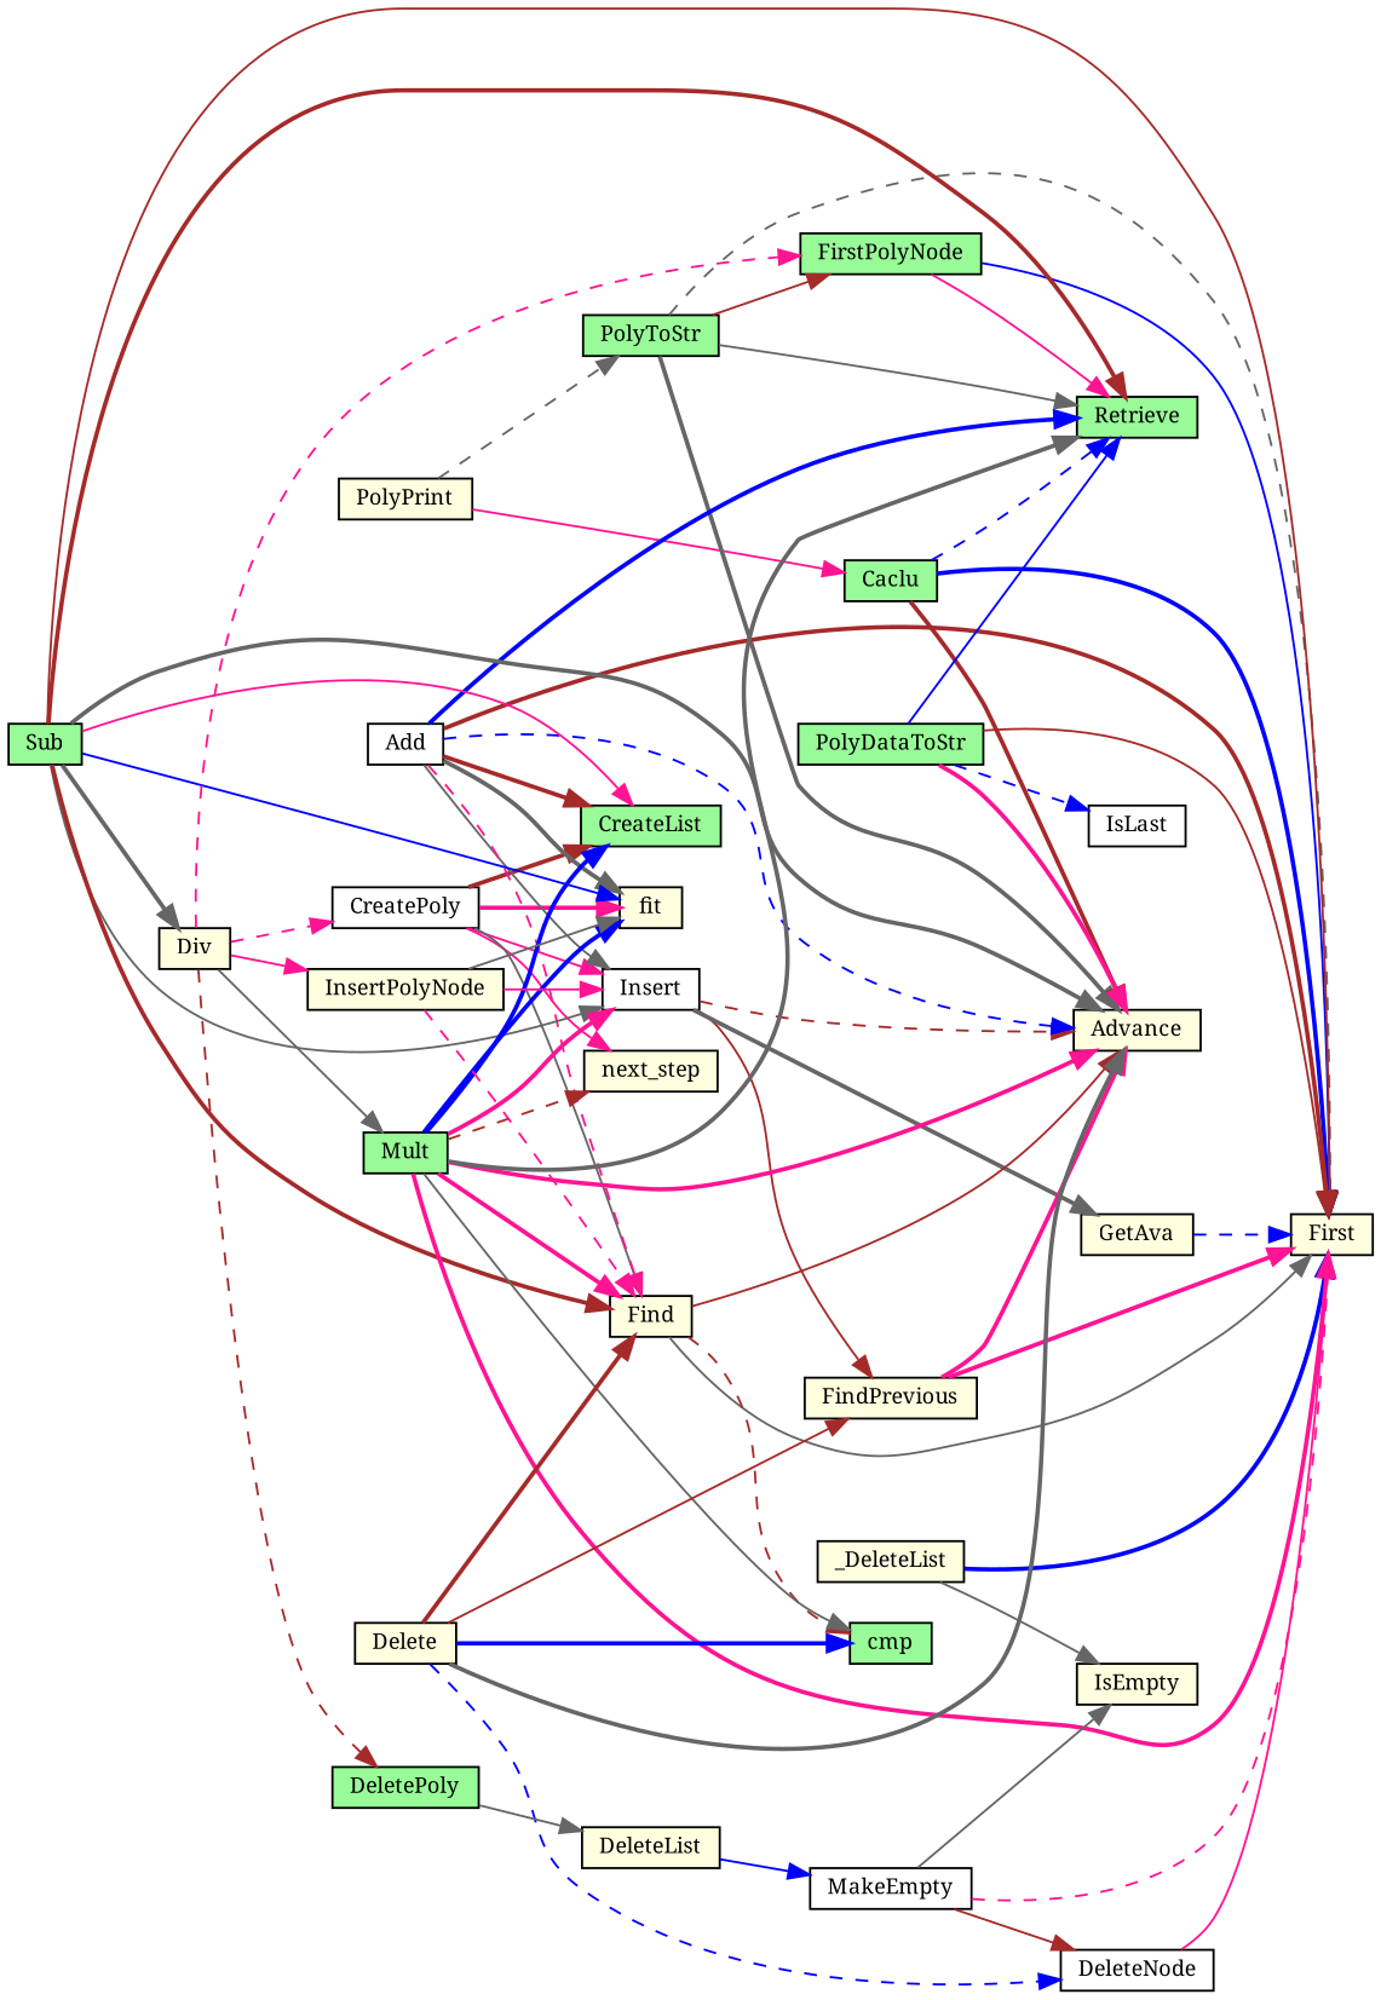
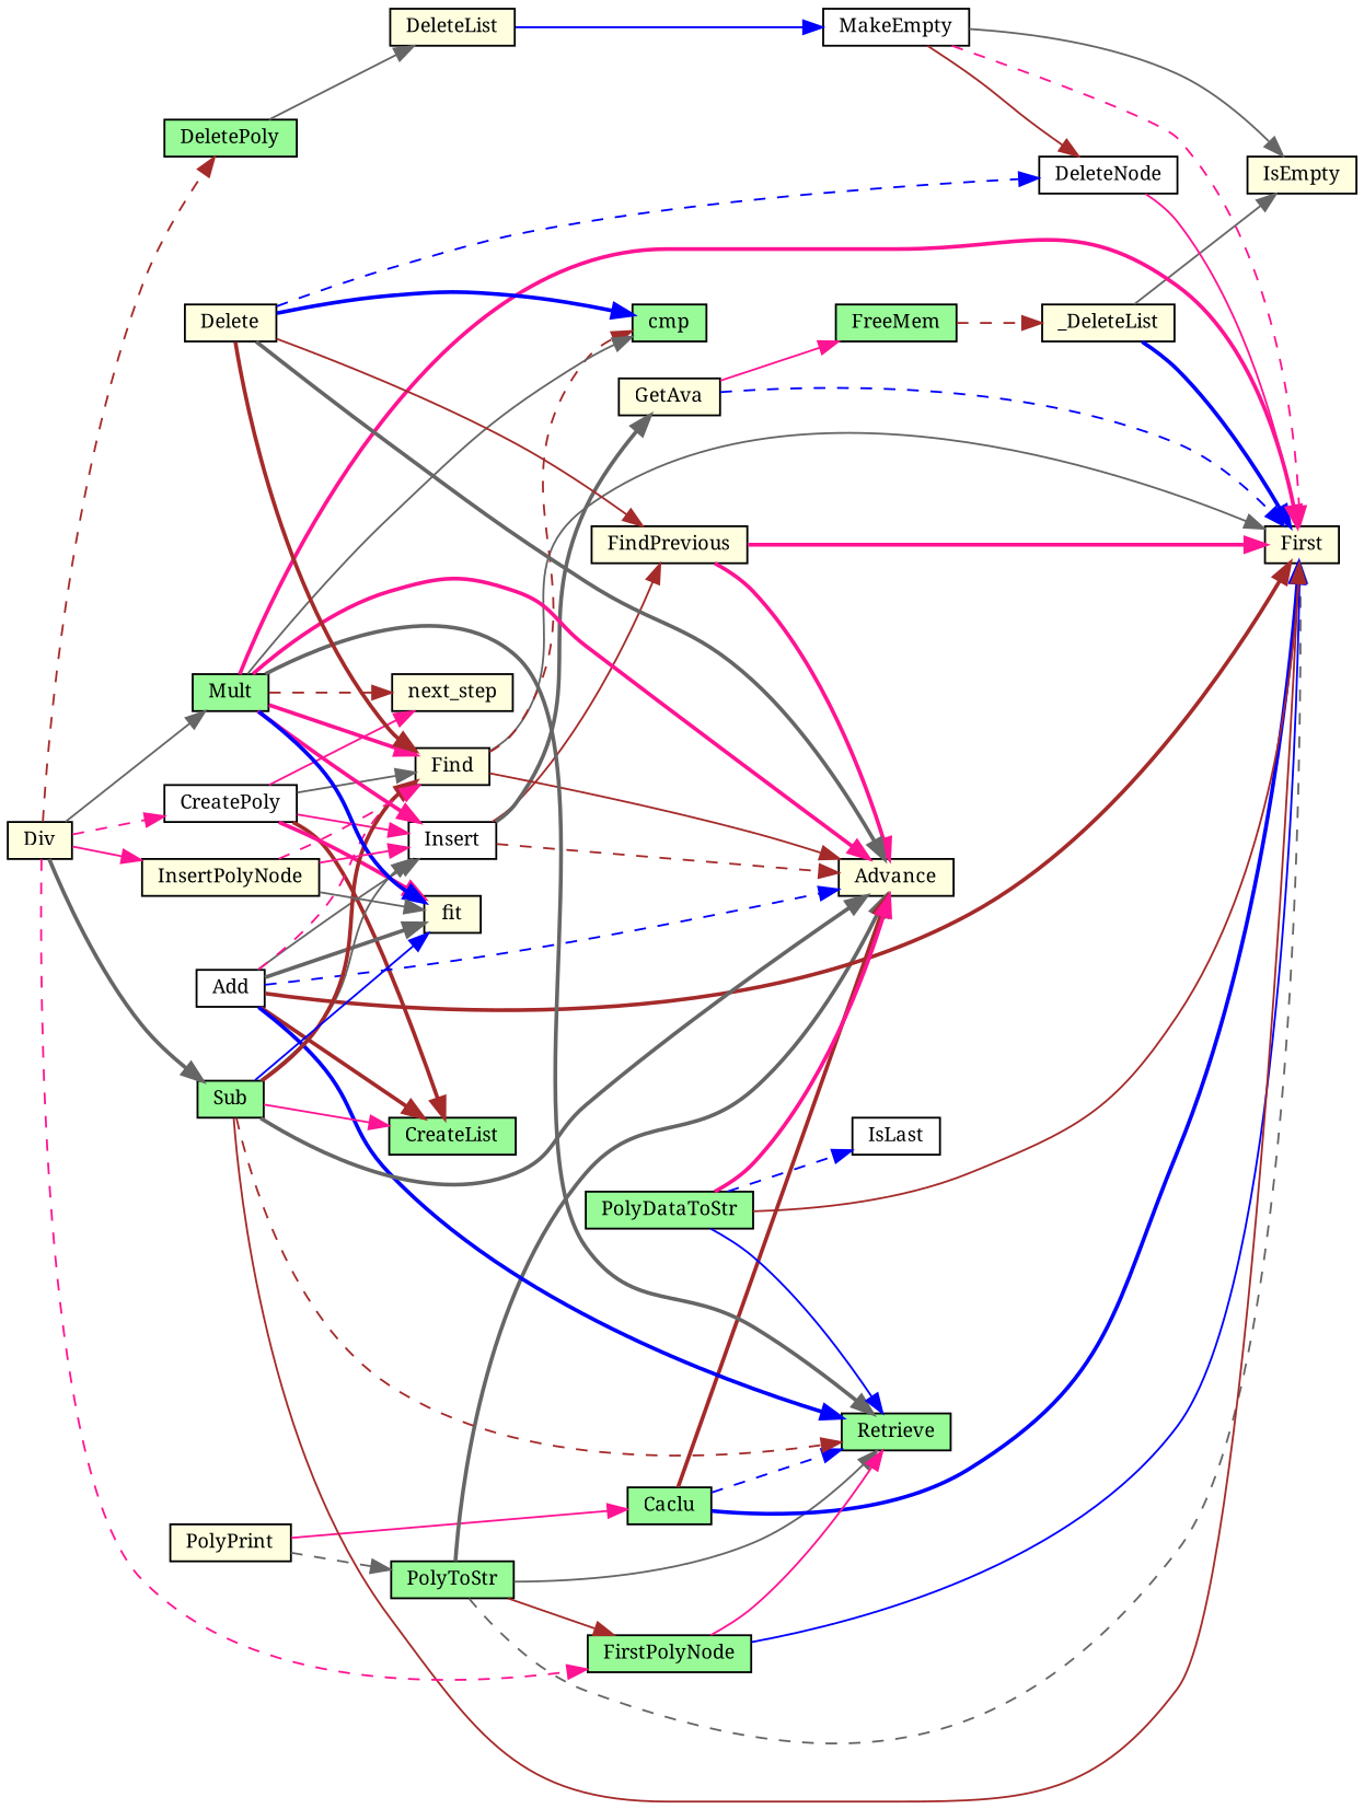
  digraph {
    fontname="Noto Serif"
    rankdir=LR
    node [color=black fillcolor=lightyellow fontname="Noto Serif" fontsize=10 shape=record style=filled]
    edge [color=deeppink fontname="Noto Serif" fontsize=10 labelfontname=Helvetica labelfontsize=10 style=solid]
    n1 [fillcolor=white height=0.2 label=CreatePoly width=0.4]
    n2 [fillcolor=palegreen height=0.2 label=CreateList width=0.4]
    n3 [height=0.2 label=next_step width=0.4]
    n4 [fillcolor=white height=0.2 label=Insert width=0.4]
    n5 [height=0.2 label=Find width=0.4]
    n6 [height=0.2 label=fit width=0.4]
    n7 [height=0.2 label=FindPrevious width=0.4]
    n8 [height=0.2 label=Advance width=0.4]
    n9 [height=0.2 label=GetAva width=0.4]
    n10 [height=0.2 label=First width=0.4]
    n11 [fillcolor=palegreen height=0.2 label=cmp width=0.4]
+   n12 [fillcolor=palegreen height=0.2 label=FreeMem width=0.4]
    n13 [height=0.2 label=_DeleteList width=0.4]
    n14 [height=0.2 label=IsEmpty width=0.4]
    n15 [height=0.2 label=PolyPrint width=0.4]
    n16 [fillcolor=palegreen height=0.2 label=PolyToStr width=0.4]
    n17 [fillcolor=palegreen height=0.2 label=Caclu width=0.4]
    n18 [fillcolor=palegreen height=0.2 label=FirstPolyNode width=0.4]
    n19 [fillcolor=palegreen height=0.2 label=Retrieve width=0.4]
    n20 [fillcolor=white height=0.2 label=Add width=0.4]
    n21 [fillcolor=palegreen height=0.2 label=Sub width=0.4]
    n22 [fillcolor=palegreen height=0.2 label=Mult width=0.4]
    n23 [height=0.2 label=Delete width=0.4]
    n24 [fillcolor=white height=0.2 label=DeleteNode width=0.4]
    n25 [height=0.2 label=Div width=0.4]
    n26 [height=0.2 label=InsertPolyNode width=0.4]
    n27 [fillcolor=palegreen height=0.2 label=DeletePoly width=0.4]
    n28 [height=0.2 label=DeleteList width=0.4]
    n29 [fillcolor=white height=0.2 label=MakeEmpty width=0.4]
    n30 [fillcolor=palegreen height=0.2 label=PolyDataToStr width=0.4]
    n31 [fillcolor=white height=0.2 label=IsLast width=0.4]
    n1 -> n2 [color=brown style=bold]
    n1 -> n3
    n1 -> n4
    n1 -> n5 [color=gray40]
    n1 -> n6 [style=bold]
    n4 -> n7 [color=brown]
    n4 -> n8 [color=brown style=dashed]
    n4 -> n9 [color=gray40 style=bold]
    n5 -> n8 [color=brown]
    n5 -> n10 [color=gray40]
    n5 -> n11 [color=brown style=dashed]
    n7 -> n8 [style=bold]
    n7 -> n10 [style=bold]
    n9 -> n10 [color=blue style=dashed]
+   n9 -> n12
+   n12 -> n13 [color=brown style=dashed]
    n13 -> n10 [color=blue style=bold]
    n13 -> n14 [color=gray40]
    n15 -> n16 [color=gray40 style=dashed]
    n15 -> n17
    n16 -> n8 [color=gray40 style=bold]
    n16 -> n10 [color=gray40 style=dashed]
    n16 -> n18 [color=brown]
    n16 -> n19 [color=gray40]
    n17 -> n8 [color=brown style=bold]
    n17 -> n10 [color=blue style=bold]
    n17 -> n19 [color=blue style=dashed]
    n18 -> n10 [color=blue]
    n18 -> n19
    n20 -> n2 [color=brown style=bold]
    n20 -> n4 [color=gray40]
    n20 -> n5 [style=dashed]
    n20 -> n6 [color=gray40 style=bold]
    n20 -> n8 [color=blue style=dashed]
    n20 -> n10 [color=brown style=bold]
    n20 -> n19 [color=blue style=bold]
    n21 -> n2
    n21 -> n4 [color=gray40]
    n21 -> n5 [color=brown style=bold]
    n21 -> n6 [color=blue]
    n21 -> n8 [color=gray40 style=bold]
    n21 -> n10 [color=brown]
-   n21 -> n19 [color=brown style=bold]
-   n22 -> n2 [color=blue style=bold]
+   n21 -> n19 [color=brown style=dashed]
    n22 -> n3 [color=brown style=dashed]
    n22 -> n4 [style=bold]
    n22 -> n5 [style=bold]
    n22 -> n6 [color=blue style=bold]
    n22 -> n8 [style=bold]
    n22 -> n10 [style=bold]
    n22 -> n11 [color=gray40]
    n22 -> n19 [color=gray40 style=bold]
    n23 -> n5 [color=brown style=bold]
    n23 -> n7 [color=brown]
    n23 -> n8 [color=gray40 style=bold]
    n23 -> n11 [color=blue style=bold]
    n23 -> n24 [color=blue style=dashed]
    n24 -> n10
    n25 -> n1 [style=dashed]
    n25 -> n18 [style=dashed]
-   n21 -> n25 [color=gray40 style=bold]
+   n25 -> n21 [color=gray40 style=bold]
    n25 -> n22 [color=gray40]
    n25 -> n26
    n25 -> n27 [color=brown style=dashed]
    n26 -> n4
    n26 -> n5 [style=dashed]
    n26 -> n6 [color=gray40]
    n27 -> n28 [color=gray40]
    n28 -> n29 [color=blue]
    n29 -> n10 [style=dashed]
    n29 -> n14 [color=gray40]
    n29 -> n24 [color=brown]
    n30 -> n8 [style=bold]
    n30 -> n10 [color=brown]
    n30 -> n19 [color=blue]
    n30 -> n31 [color=blue style=dashed]
  }
